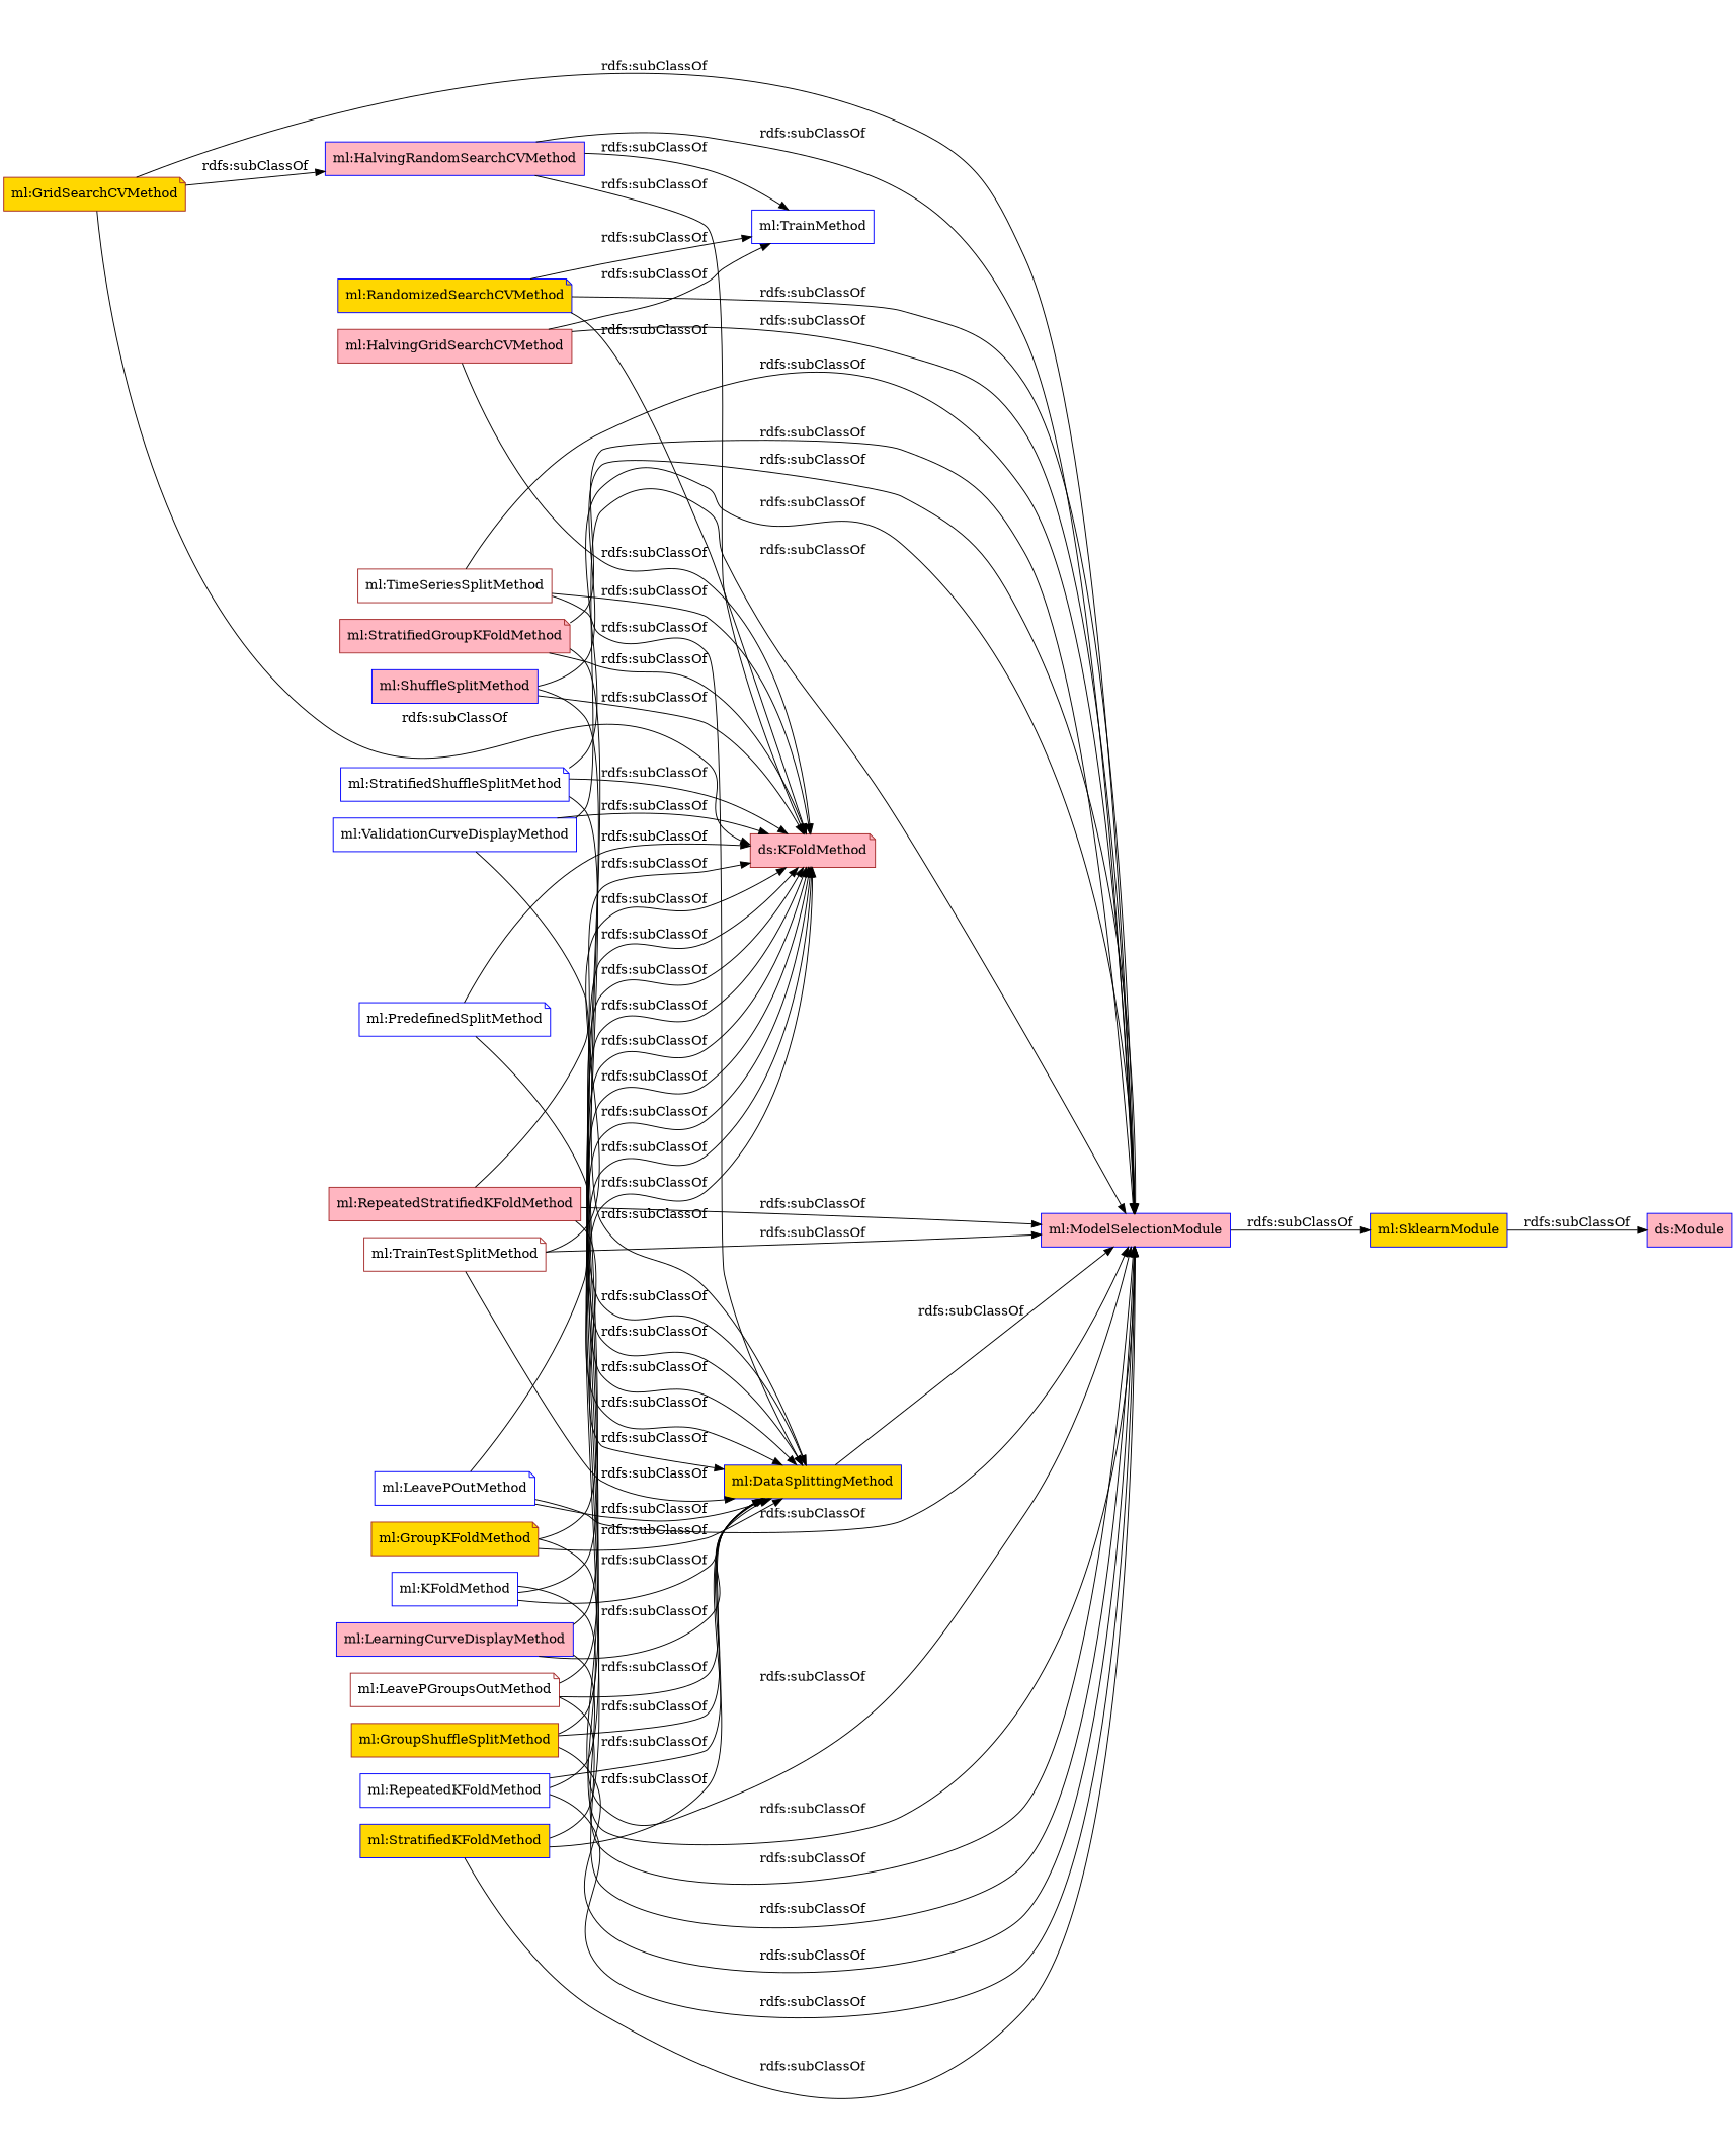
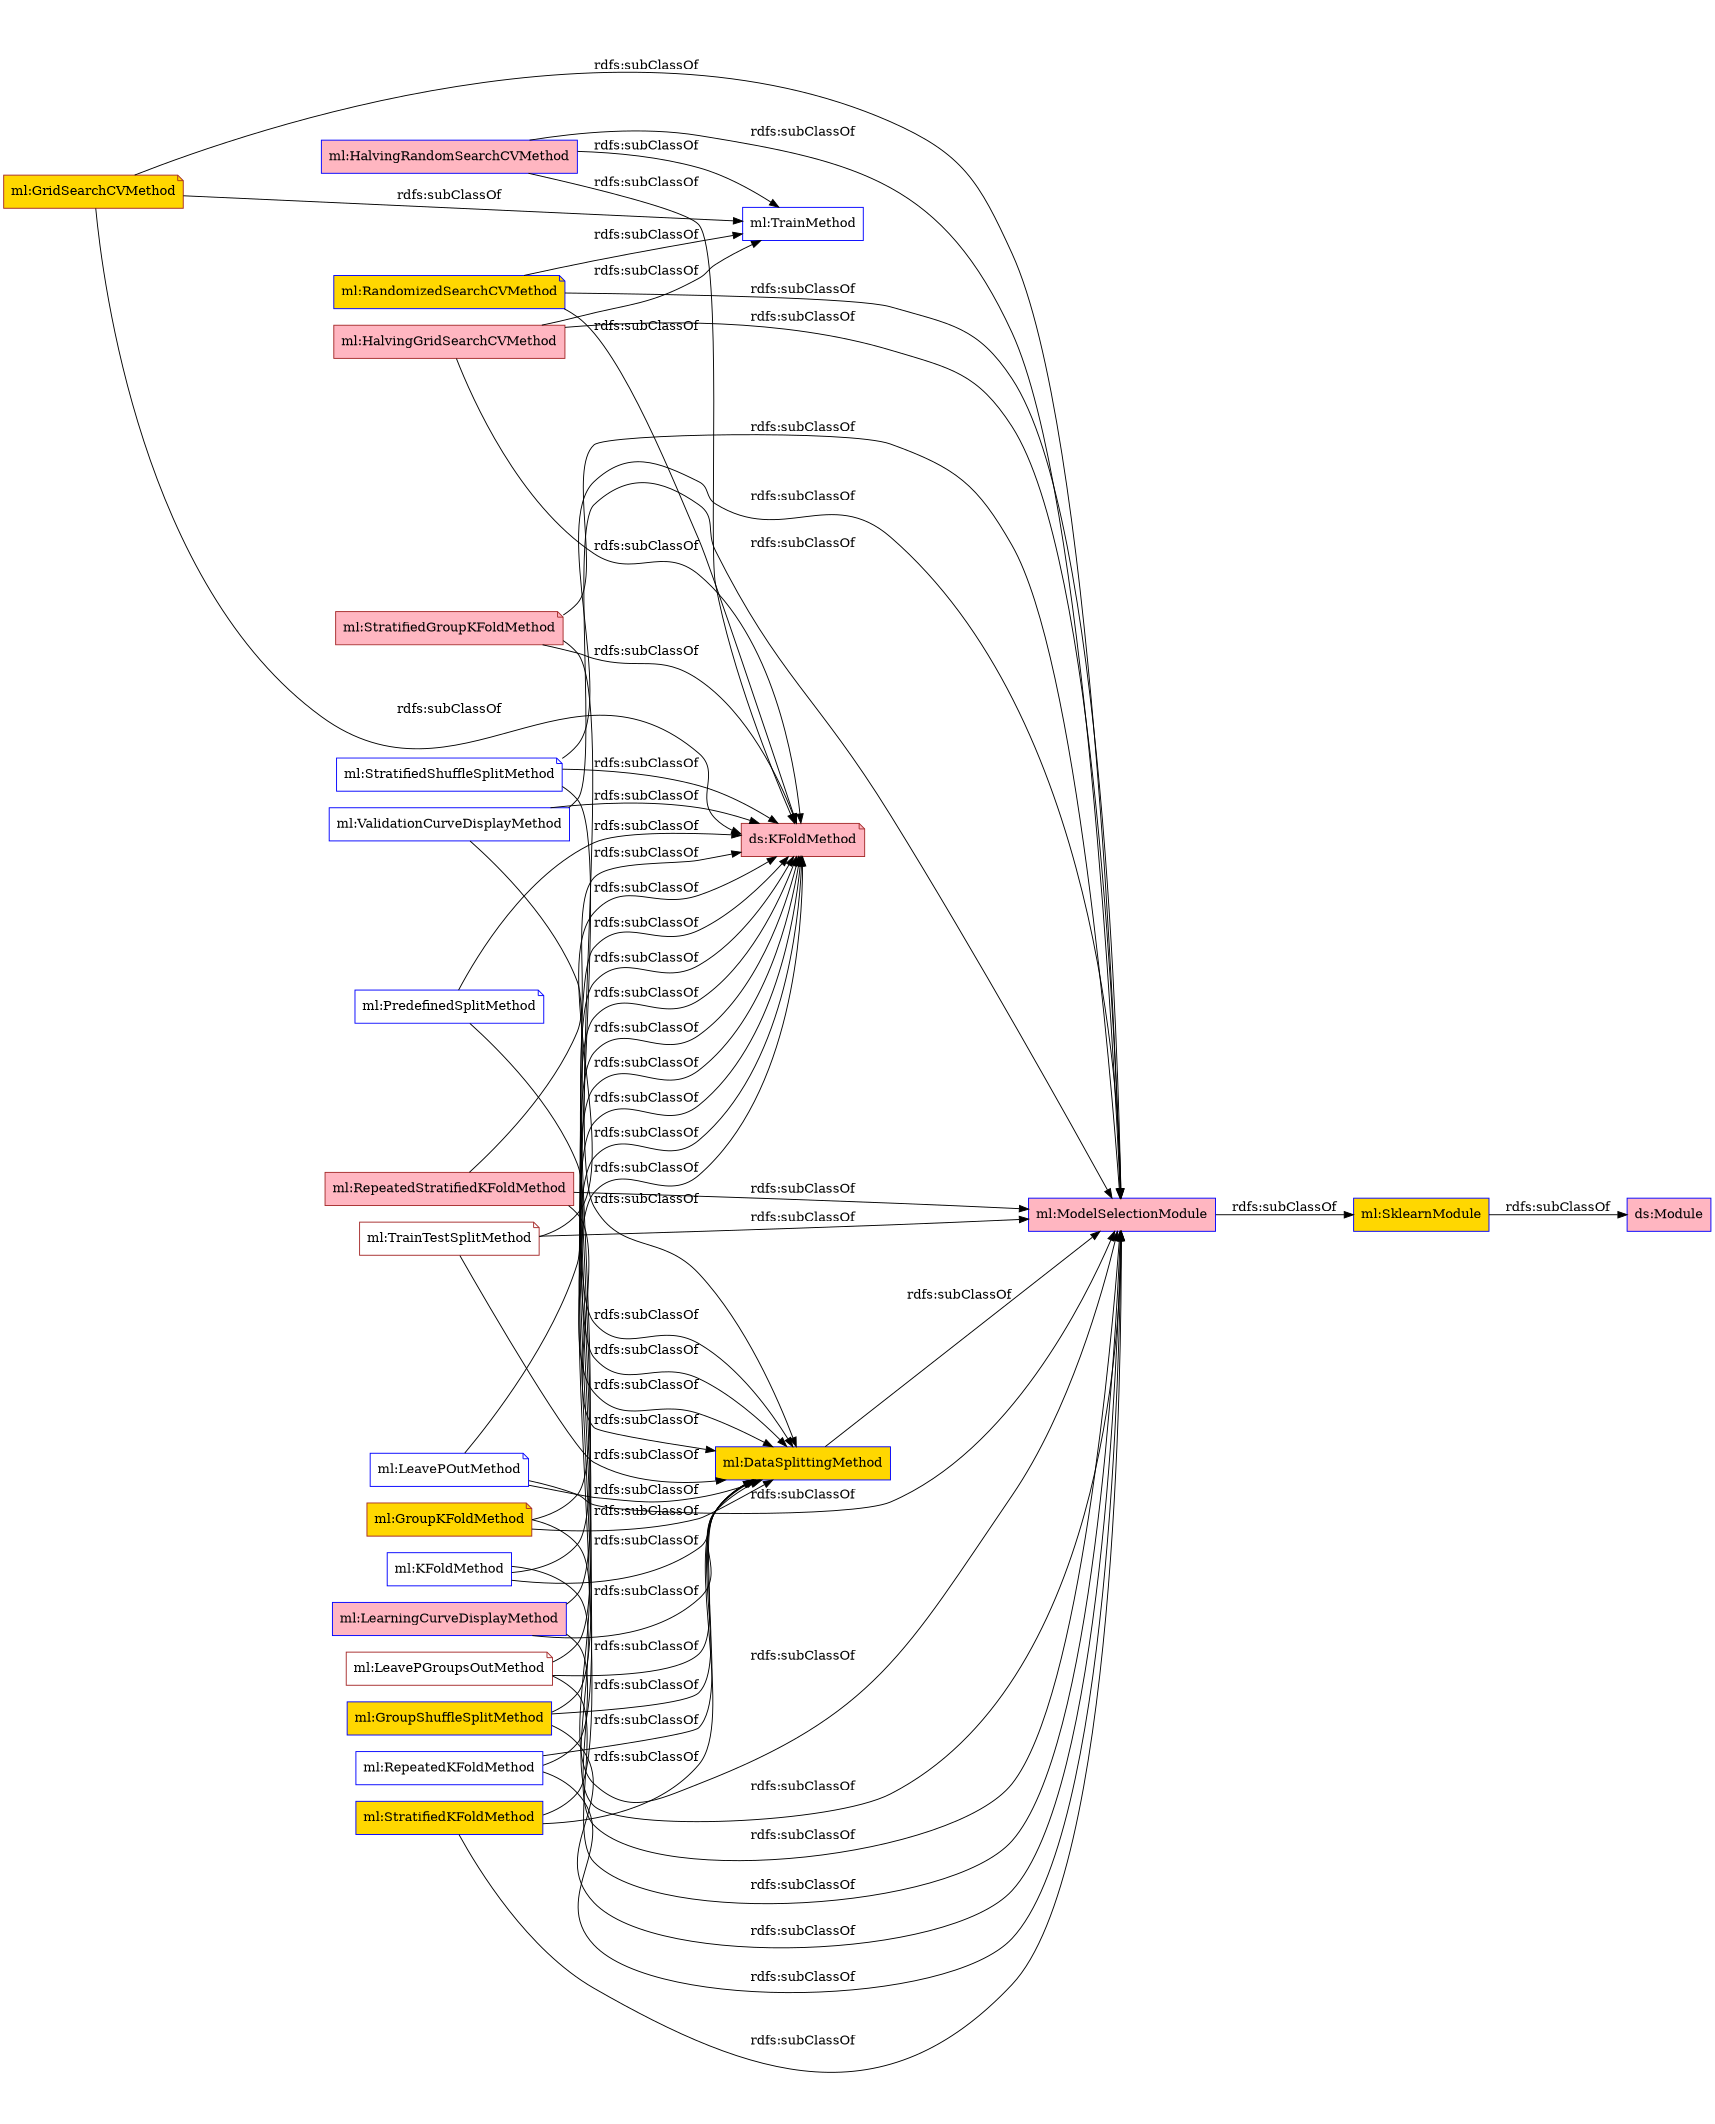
  digraph {
    rankdir=LR
    node [color=blue fillcolor=white shape=box style=filled]
    "ml:RandomizedSearchCVMethod" [fillcolor=gold shape=note]
    "ml:ModelSelectionModule" [fillcolor=lightpink]
    n3 [color=brown fillcolor=lightpink label="ds:KFoldMethod" shape=note]
    "ml:TrainMethod"
    "ml:SklearnModule" [fillcolor=gold]
    "ml:StratifiedGroupKFoldMethod" [color=brown fillcolor=lightpink shape=note]
    "ml:DataSplittingMethod" [fillcolor=gold]
    "ml:GridSearchCVMethod" [color=brown fillcolor=gold shape=note]
    "ml:ValidationCurveDisplayMethod"
    "ml:StratifiedShuffleSplitMethod" [shape=note]
    "ml:RepeatedStratifiedKFoldMethod" [color=brown fillcolor=lightpink]
-   "ml:TimeSeriesSplitMethod" [color=brown]
    "ml:HalvingGridSearchCVMethod" [color=brown fillcolor=lightpink]
-   "ml:ShuffleSplitMethod" [fillcolor=lightpink]
    "ml:TrainTestSplitMethod" [color=brown shape=note]
    "ml:LeavePOutMethod" [shape=note]
    "ml:LeavePGroupsOutMethod" [color=brown shape=note]
    "ml:PredefinedSplitMethod" [shape=note]
    "ds:Module" [fillcolor=lightpink]
-   "ml:GroupShuffleSplitMethod" [color=brown fillcolor=gold]
+   "ml:GroupShuffleSplitMethod" [fillcolor=gold]
    "ml:LearningCurveDisplayMethod" [fillcolor=lightpink]
    "ml:RepeatedKFoldMethod"
    "ml:HalvingRandomSearchCVMethod" [fillcolor=lightpink]
    "ml:StratifiedKFoldMethod" [fillcolor=gold]
    "ml:GroupKFoldMethod" [color=brown fillcolor=gold shape=note]
    "ml:KFoldMethod"
    "ml:RandomizedSearchCVMethod" -> "ml:ModelSelectionModule" [label="rdfs:subClassOf"]
    "ml:RandomizedSearchCVMethod" -> n3 [label="rdfs:subClassOf"]
    "ml:RandomizedSearchCVMethod" -> "ml:TrainMethod" [label="rdfs:subClassOf"]
    "ml:ModelSelectionModule" -> "ml:SklearnModule" [label="rdfs:subClassOf"]
    "ml:SklearnModule" -> "ds:Module" [label="rdfs:subClassOf"]
    "ml:StratifiedGroupKFoldMethod" -> "ml:ModelSelectionModule" [label="rdfs:subClassOf"]
    "ml:StratifiedGroupKFoldMethod" -> n3 [label="rdfs:subClassOf"]
    "ml:StratifiedGroupKFoldMethod" -> "ml:DataSplittingMethod" [label="rdfs:subClassOf"]
    "ml:DataSplittingMethod" -> "ml:ModelSelectionModule" [label="rdfs:subClassOf"]
    "ml:GridSearchCVMethod" -> "ml:ModelSelectionModule" [label="rdfs:subClassOf"]
    "ml:GridSearchCVMethod" -> n3 [label="rdfs:subClassOf"]
-   "ml:GridSearchCVMethod" -> "ml:HalvingRandomSearchCVMethod" [label="rdfs:subClassOf"]
+   "ml:GridSearchCVMethod" -> "ml:TrainMethod" [label="rdfs:subClassOf"]
    "ml:ValidationCurveDisplayMethod" -> "ml:ModelSelectionModule" [label="rdfs:subClassOf"]
    "ml:ValidationCurveDisplayMethod" -> n3 [label="rdfs:subClassOf"]
    "ml:ValidationCurveDisplayMethod" -> "ml:DataSplittingMethod" [label="rdfs:subClassOf"]
    "ml:StratifiedShuffleSplitMethod" -> "ml:ModelSelectionModule" [label="rdfs:subClassOf"]
    "ml:StratifiedShuffleSplitMethod" -> n3 [label="rdfs:subClassOf"]
    "ml:StratifiedShuffleSplitMethod" -> "ml:DataSplittingMethod" [label="rdfs:subClassOf"]
    "ml:RepeatedStratifiedKFoldMethod" -> "ml:ModelSelectionModule" [label="rdfs:subClassOf"]
    "ml:RepeatedStratifiedKFoldMethod" -> n3 [label="rdfs:subClassOf"]
    "ml:RepeatedStratifiedKFoldMethod" -> "ml:DataSplittingMethod" [label="rdfs:subClassOf"]
-   "ml:TimeSeriesSplitMethod" -> "ml:ModelSelectionModule" [label="rdfs:subClassOf"]
-   "ml:TimeSeriesSplitMethod" -> n3 [label="rdfs:subClassOf"]
-   "ml:TimeSeriesSplitMethod" -> "ml:DataSplittingMethod" [label="rdfs:subClassOf"]
    "ml:HalvingGridSearchCVMethod" -> "ml:ModelSelectionModule" [label="rdfs:subClassOf"]
    "ml:HalvingGridSearchCVMethod" -> n3 [label="rdfs:subClassOf"]
    "ml:HalvingGridSearchCVMethod" -> "ml:TrainMethod" [label="rdfs:subClassOf"]
-   "ml:ShuffleSplitMethod" -> "ml:ModelSelectionModule" [label="rdfs:subClassOf"]
-   "ml:ShuffleSplitMethod" -> n3 [label="rdfs:subClassOf"]
-   "ml:ShuffleSplitMethod" -> "ml:DataSplittingMethod" [label="rdfs:subClassOf"]
    "ml:TrainTestSplitMethod" -> "ml:ModelSelectionModule" [label="rdfs:subClassOf"]
    "ml:TrainTestSplitMethod" -> n3 [label="rdfs:subClassOf"]
    "ml:TrainTestSplitMethod" -> "ml:DataSplittingMethod" [label="rdfs:subClassOf"]
    "ml:LeavePOutMethod" -> "ml:ModelSelectionModule" [label="rdfs:subClassOf"]
    "ml:LeavePOutMethod" -> n3 [label="rdfs:subClassOf"]
    "ml:LeavePOutMethod" -> "ml:DataSplittingMethod" [label="rdfs:subClassOf"]
    "ml:LeavePGroupsOutMethod" -> "ml:ModelSelectionModule" [label="rdfs:subClassOf"]
    "ml:LeavePGroupsOutMethod" -> n3 [label="rdfs:subClassOf"]
    "ml:LeavePGroupsOutMethod" -> "ml:DataSplittingMethod" [label="rdfs:subClassOf"]
    "ml:PredefinedSplitMethod" -> n3 [label="rdfs:subClassOf"]
    "ml:PredefinedSplitMethod" -> "ml:DataSplittingMethod" [label="rdfs:subClassOf"]
    "ml:GroupShuffleSplitMethod" -> "ml:ModelSelectionModule" [label="rdfs:subClassOf"]
    "ml:GroupShuffleSplitMethod" -> n3 [label="rdfs:subClassOf"]
    "ml:GroupShuffleSplitMethod" -> "ml:DataSplittingMethod" [label="rdfs:subClassOf"]
    "ml:LearningCurveDisplayMethod" -> "ml:ModelSelectionModule" [label="rdfs:subClassOf"]
    "ml:LearningCurveDisplayMethod" -> n3 [label="rdfs:subClassOf"]
    "ml:LearningCurveDisplayMethod" -> "ml:DataSplittingMethod" [label="rdfs:subClassOf"]
    "ml:RepeatedKFoldMethod" -> "ml:ModelSelectionModule" [label="rdfs:subClassOf"]
    "ml:RepeatedKFoldMethod" -> n3 [label="rdfs:subClassOf"]
    "ml:RepeatedKFoldMethod" -> "ml:DataSplittingMethod" [label="rdfs:subClassOf"]
    "ml:HalvingRandomSearchCVMethod" -> "ml:ModelSelectionModule" [label="rdfs:subClassOf"]
    "ml:HalvingRandomSearchCVMethod" -> n3 [label="rdfs:subClassOf"]
    "ml:HalvingRandomSearchCVMethod" -> "ml:TrainMethod" [label="rdfs:subClassOf"]
    "ml:StratifiedKFoldMethod" -> "ml:ModelSelectionModule" [label="rdfs:subClassOf"]
    "ml:StratifiedKFoldMethod" -> n3 [label="rdfs:subClassOf"]
    "ml:StratifiedKFoldMethod" -> "ml:DataSplittingMethod" [label="rdfs:subClassOf"]
    "ml:GroupKFoldMethod" -> "ml:ModelSelectionModule" [label="rdfs:subClassOf"]
    "ml:GroupKFoldMethod" -> n3 [label="rdfs:subClassOf"]
    "ml:GroupKFoldMethod" -> "ml:DataSplittingMethod" [label="rdfs:subClassOf"]
    "ml:KFoldMethod" -> "ml:ModelSelectionModule" [label="rdfs:subClassOf"]
    "ml:KFoldMethod" -> n3 [label="rdfs:subClassOf"]
    "ml:KFoldMethod" -> "ml:DataSplittingMethod" [label="rdfs:subClassOf"]
  }
